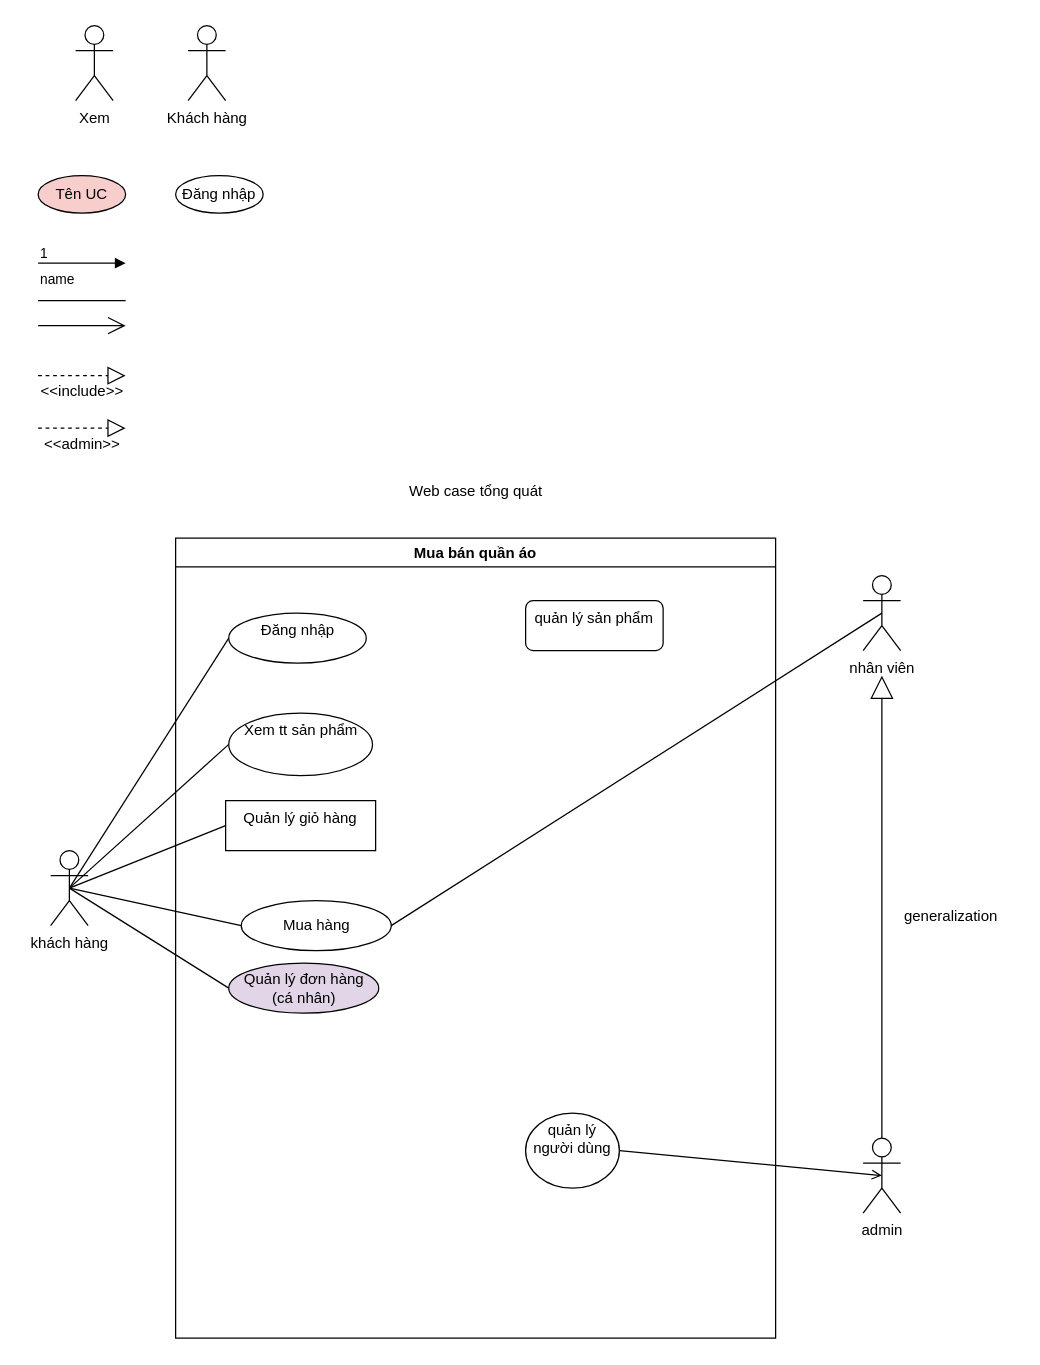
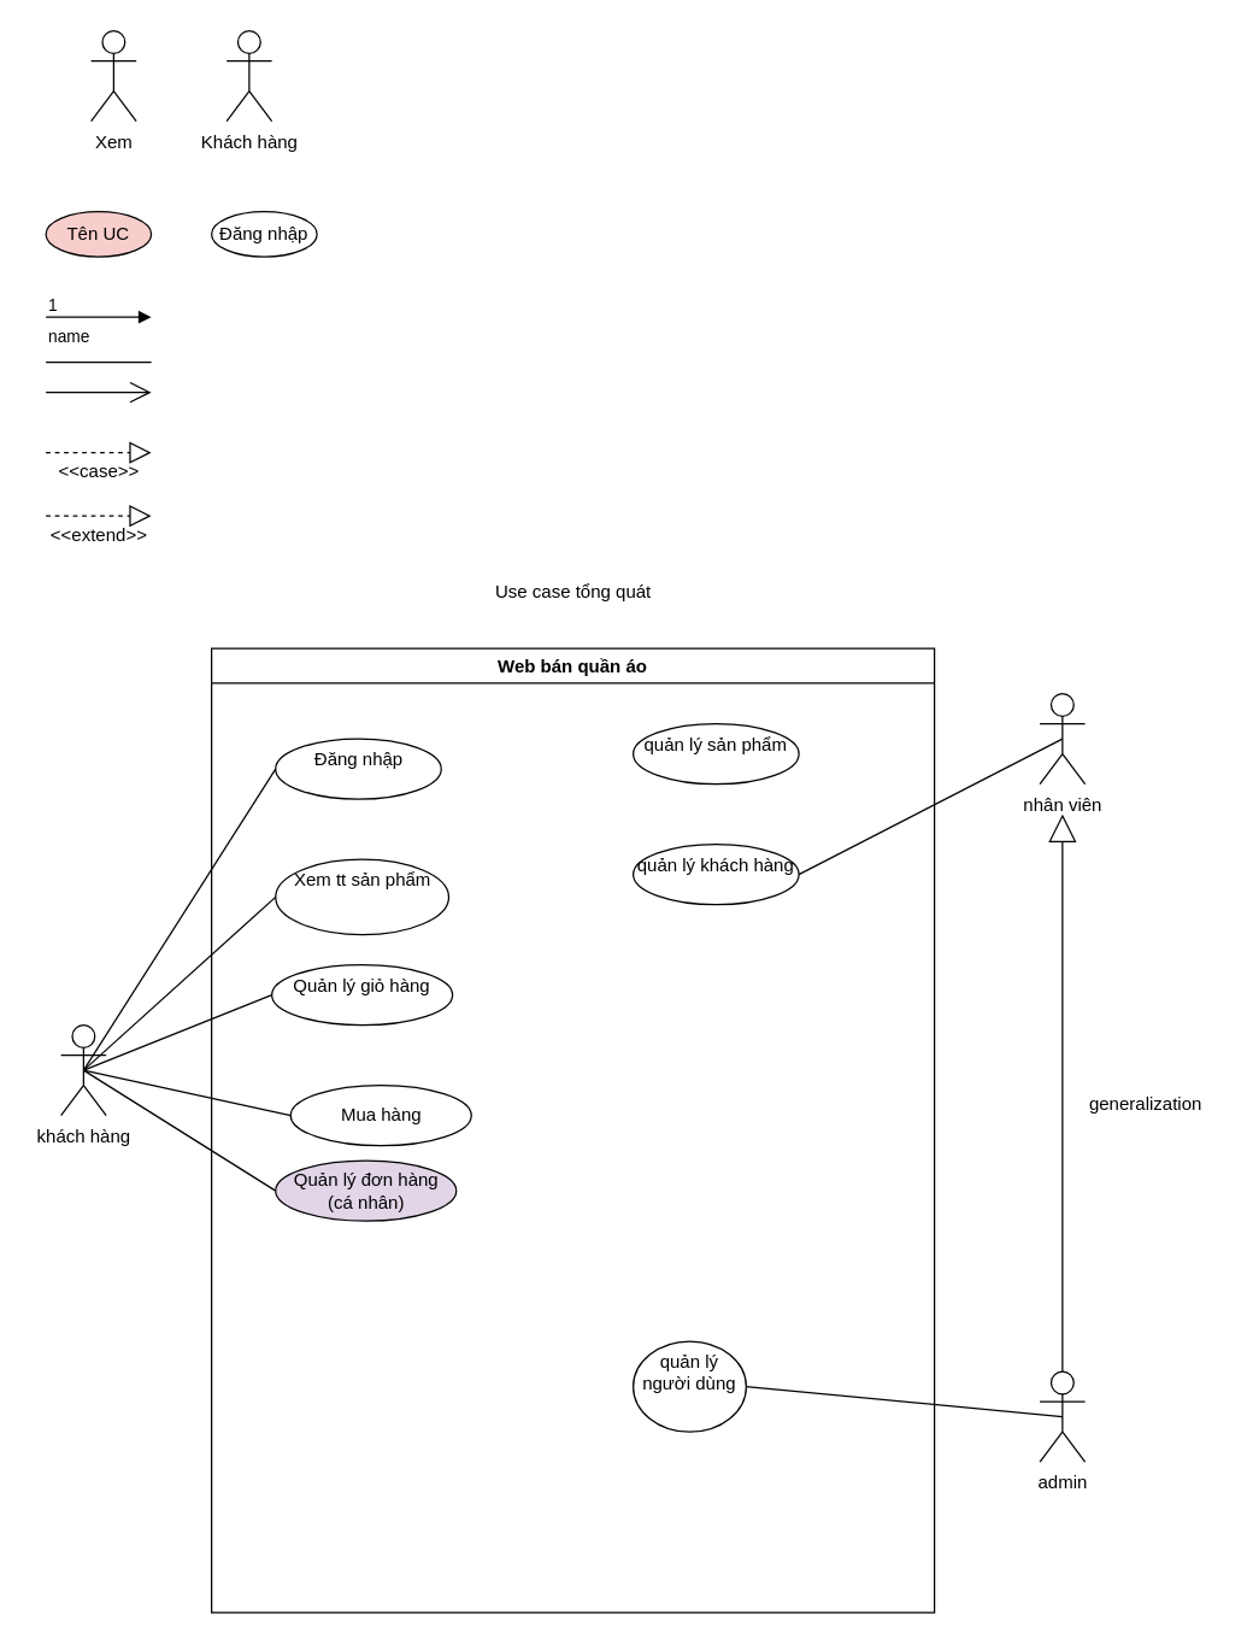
  <mxCell id="0" />
  <mxCell id="1" parent="0" />
  <mxCell id="2" value="Xem" style="shape=umlActor;verticalLabelPosition=bottom;verticalAlign=top;html=1;outlineConnect=0;" vertex="1" parent="1"><mxGeometry x="60" y="20" width="30" height="60" as="geometry" /></mxCell>
  <mxCell id="3" value="Khách hàng" style="shape=umlActor;verticalLabelPosition=bottom;verticalAlign=top;html=1;outlineConnect=0;" vertex="1" parent="1"><mxGeometry x="150" y="20" width="30" height="60" as="geometry" /></mxCell>
  <mxCell id="4" value="Tên UC" style="ellipse;whiteSpace=wrap;html=1;fillColor=#f8cecc;" vertex="1" parent="1"><mxGeometry x="30" y="140" width="70" height="30" as="geometry" /></mxCell>
  <mxCell id="5" value="Đăng nhập" style="ellipse;whiteSpace=wrap;html=1;" vertex="1" parent="1"><mxGeometry x="140" y="140" width="70" height="30" as="geometry" /></mxCell>
  <mxCell id="6" value="" style="endArrow=none;html=1;rounded=0;" edge="1" parent="1"><mxGeometry width="50" height="50" relative="1" as="geometry"><mxPoint x="30" y="240" as="sourcePoint" /><mxPoint x="100" y="240" as="targetPoint" /></mxGeometry></mxCell>
  <mxCell id="7" value="" style="endArrow=block;dashed=1;endFill=0;endSize=12;html=1;rounded=0;" edge="1" parent="1"><mxGeometry width="160" relative="1" as="geometry"><mxPoint x="30" y="300" as="sourcePoint" /><mxPoint x="100" y="300" as="targetPoint" /></mxGeometry></mxCell>
- <mxCell id="8" value="&amp;lt;&amp;lt;include&amp;gt;&amp;gt;" style="text;html=1;align=center;verticalAlign=middle;resizable=0;points=[];autosize=1;strokeColor=none;fillColor=none;" vertex="1" parent="1"><mxGeometry x="20" y="298" width="90" height="30" as="geometry" /></mxCell>
+ <mxCell id="8" value="&amp;lt;&amp;lt;case&amp;gt;&amp;gt;" style="text;html=1;align=center;verticalAlign=middle;resizable=0;points=[];autosize=1;strokeColor=none;fillColor=none;" vertex="1" parent="1"><mxGeometry x="20" y="298" width="90" height="30" as="geometry" /></mxCell>
  <mxCell id="9" value="" style="endArrow=block;dashed=1;endFill=0;endSize=12;html=1;rounded=0;" edge="1" parent="1"><mxGeometry width="160" relative="1" as="geometry"><mxPoint x="30" y="342" as="sourcePoint" /><mxPoint x="100" y="342" as="targetPoint" /></mxGeometry></mxCell>
- <mxCell id="10" value="&amp;lt;&amp;lt;admin&amp;gt;&amp;gt;" style="text;html=1;align=center;verticalAlign=middle;resizable=0;points=[];autosize=1;strokeColor=none;fillColor=none;" vertex="1" parent="1"><mxGeometry x="20" y="340" width="90" height="30" as="geometry" /></mxCell>
+ <mxCell id="10" value="&amp;lt;&amp;lt;extend&amp;gt;&amp;gt;" style="text;html=1;align=center;verticalAlign=middle;resizable=0;points=[];autosize=1;strokeColor=none;fillColor=none;" vertex="1" parent="1"><mxGeometry x="20" y="340" width="90" height="30" as="geometry" /></mxCell>
  <mxCell id="11" value="" style="endArrow=open;endFill=1;endSize=12;html=1;rounded=0;" edge="1" parent="1"><mxGeometry width="160" relative="1" as="geometry"><mxPoint x="30" y="260" as="sourcePoint" /><mxPoint x="100" y="260" as="targetPoint" /></mxGeometry></mxCell>
  <mxCell id="12" value="name" style="endArrow=block;endFill=1;html=1;edgeStyle=orthogonalEdgeStyle;align=left;verticalAlign=top;rounded=0;" edge="1" parent="1"><mxGeometry x="-1" relative="1" as="geometry"><mxPoint x="30" y="210" as="sourcePoint" /><mxPoint x="100" y="210" as="targetPoint" /></mxGeometry></mxCell>
  <mxCell id="13" value="1" style="edgeLabel;resizable=0;html=1;align=left;verticalAlign=bottom;" connectable="0" vertex="1" parent="12"><mxGeometry x="-1" relative="1" as="geometry" /></mxCell>
- <mxCell id="14" value="Mua bán quần áo" style="swimlane;" vertex="1" parent="1"><mxGeometry x="140" y="430" width="480" height="640" as="geometry" /></mxCell>
+ <mxCell id="14" value="Web bán quần áo" style="swimlane;" vertex="1" parent="1"><mxGeometry x="140" y="430" width="480" height="640" as="geometry" /></mxCell>
  <mxCell id="15" value="Đăng nhập" style="ellipse;whiteSpace=wrap;html=1;verticalAlign=top;" vertex="1" parent="14"><mxGeometry x="42.5" y="60" width="110" height="40" as="geometry" /></mxCell>
  <mxCell id="16" value="Xem tt sản phẩm" style="ellipse;whiteSpace=wrap;html=1;verticalAlign=top;" vertex="1" parent="14"><mxGeometry x="42.5" y="140" width="115" height="50" as="geometry" /></mxCell>
- <mxCell id="17" value="Quản lý giỏ hàng" style="whiteSpace=wrap;html=1;verticalAlign=top;rounded=0;" vertex="1" parent="14"><mxGeometry x="40" y="210" width="120" height="40" as="geometry" /></mxCell>
+ <mxCell id="17" value="Quản lý giỏ hàng" style="ellipse;whiteSpace=wrap;html=1;verticalAlign=top;" vertex="1" parent="14"><mxGeometry x="40" y="210" width="120" height="40" as="geometry" /></mxCell>
  <mxCell id="18" value="Mua hàng" style="ellipse;whiteSpace=wrap;html=1;" vertex="1" parent="14"><mxGeometry x="52.5" y="290" width="120" height="40" as="geometry" /></mxCell>
  <mxCell id="19" value="Quản lý đơn hàng&lt;div&gt;(cá nhân)&lt;/div&gt;" style="ellipse;whiteSpace=wrap;html=1;fillColor=#e1d5e7;" vertex="1" parent="14"><mxGeometry x="42.5" y="340" width="120" height="40" as="geometry" /></mxCell>
- <mxCell id="20" value="quản lý sản phẩm" style="whiteSpace=wrap;html=1;verticalAlign=top;rounded=1;" vertex="1" parent="14"><mxGeometry x="280" y="50" width="110" height="40" as="geometry" /></mxCell>
+ <mxCell id="20" value="quản lý sản phẩm" style="ellipse;whiteSpace=wrap;html=1;verticalAlign=top;" vertex="1" parent="14"><mxGeometry x="280" y="50" width="110" height="40" as="geometry" /></mxCell>
+ <mxCell id="21" value="quản lý khách hàng" style="ellipse;whiteSpace=wrap;html=1;verticalAlign=top;" vertex="1" parent="14"><mxGeometry x="280" y="130" width="110" height="40" as="geometry" /></mxCell>
  <mxCell id="22" value="quản lý người dùng" style="ellipse;whiteSpace=wrap;html=1;verticalAlign=top;" vertex="1" parent="14"><mxGeometry x="280" y="460" width="75" height="60" as="geometry" /></mxCell>
  <mxCell id="23" value="nhân viên" style="shape=umlActor;verticalLabelPosition=bottom;verticalAlign=top;html=1;outlineConnect=0;" vertex="1" parent="1"><mxGeometry x="690" y="460" width="30" height="60" as="geometry" /></mxCell>
  <mxCell id="24" value="admin" style="shape=umlActor;verticalLabelPosition=bottom;verticalAlign=top;html=1;outlineConnect=0;" vertex="1" parent="1"><mxGeometry x="690" y="910" width="30" height="60" as="geometry" /></mxCell>
  <mxCell id="25" value="khách hàng" style="shape=umlActor;verticalLabelPosition=bottom;verticalAlign=top;html=1;outlineConnect=0;" vertex="1" parent="1"><mxGeometry x="40" y="680" width="30" height="60" as="geometry" /></mxCell>
- <mxCell id="26" value="Web case tổng quát" style="text;html=1;align=center;verticalAlign=middle;resizable=0;points=[];autosize=1;strokeColor=none;fillColor=none;" vertex="1" parent="1"><mxGeometry x="315" y="378" width="130" height="30" as="geometry" /></mxCell>
+ <mxCell id="26" value="Use case tổng quát" style="text;html=1;align=center;verticalAlign=middle;resizable=0;points=[];autosize=1;strokeColor=none;fillColor=none;" vertex="1" parent="1"><mxGeometry x="315" y="378" width="130" height="30" as="geometry" /></mxCell>
  <mxCell id="27" value="" style="endArrow=none;html=1;rounded=0;entryX=0;entryY=0.5;entryDx=0;entryDy=0;exitX=0.5;exitY=0.5;exitDx=0;exitDy=0;exitPerimeter=0;" edge="1" parent="1" source="25" target="15"><mxGeometry width="50" height="50" relative="1" as="geometry"><mxPoint x="70" y="620" as="sourcePoint" /><mxPoint x="120" y="570" as="targetPoint" /></mxGeometry></mxCell>
  <mxCell id="28" value="" style="endArrow=none;html=1;rounded=0;entryX=0;entryY=0.5;entryDx=0;entryDy=0;exitX=0.5;exitY=0.5;exitDx=0;exitDy=0;exitPerimeter=0;" edge="1" parent="1" source="25" target="16"><mxGeometry width="50" height="50" relative="1" as="geometry"><mxPoint x="65" y="720" as="sourcePoint" /><mxPoint x="193" y="520" as="targetPoint" /></mxGeometry></mxCell>
  <mxCell id="29" value="" style="endArrow=none;html=1;rounded=0;entryX=0;entryY=0.5;entryDx=0;entryDy=0;exitX=0.5;exitY=0.5;exitDx=0;exitDy=0;exitPerimeter=0;" edge="1" parent="1" source="25" target="17"><mxGeometry width="50" height="50" relative="1" as="geometry"><mxPoint x="65" y="720" as="sourcePoint" /><mxPoint x="193" y="595" as="targetPoint" /></mxGeometry></mxCell>
  <mxCell id="30" value="" style="endArrow=none;html=1;rounded=0;entryX=0;entryY=0.5;entryDx=0;entryDy=0;exitX=0.5;exitY=0.5;exitDx=0;exitDy=0;exitPerimeter=0;" edge="1" parent="1" source="25" target="18"><mxGeometry width="50" height="50" relative="1" as="geometry"><mxPoint x="65" y="720" as="sourcePoint" /><mxPoint x="190" y="670" as="targetPoint" /></mxGeometry></mxCell>
  <mxCell id="31" value="" style="endArrow=none;html=1;rounded=0;entryX=0;entryY=0.5;entryDx=0;entryDy=0;exitX=0.5;exitY=0.5;exitDx=0;exitDy=0;exitPerimeter=0;" edge="1" parent="1" source="25" target="19"><mxGeometry width="50" height="50" relative="1" as="geometry"><mxPoint x="65" y="720" as="sourcePoint" /><mxPoint x="193" y="730" as="targetPoint" /></mxGeometry></mxCell>
- <mxCell id="33" value="" style="endArrow=open;html=1;rounded=0;entryX=0.5;entryY=0.5;entryDx=0;entryDy=0;entryPerimeter=0;exitX=1;exitY=0.5;exitDx=0;exitDy=0;" edge="1" parent="1" source="22" target="24"><mxGeometry width="50" height="50" relative="1" as="geometry"><mxPoint x="515" y="970" as="sourcePoint" /><mxPoint x="690" y="800" as="targetPoint" /></mxGeometry></mxCell>
+ <mxCell id="32" value="" style="endArrow=none;html=1;rounded=0;entryX=0.5;entryY=0.5;entryDx=0;entryDy=0;entryPerimeter=0;exitX=1;exitY=0.5;exitDx=0;exitDy=0;" edge="1" parent="1" source="21" target="23"><mxGeometry width="50" height="50" relative="1" as="geometry"><mxPoint x="540" y="510" as="sourcePoint" /><mxPoint x="715" y="500" as="targetPoint" /></mxGeometry></mxCell>
+ <mxCell id="33" value="" style="endArrow=none;html=1;rounded=0;entryX=0.5;entryY=0.5;entryDx=0;entryDy=0;entryPerimeter=0;exitX=1;exitY=0.5;exitDx=0;exitDy=0;" edge="1" parent="1" source="22" target="24"><mxGeometry width="50" height="50" relative="1" as="geometry"><mxPoint x="515" y="970" as="sourcePoint" /><mxPoint x="690" y="800" as="targetPoint" /></mxGeometry></mxCell>
  <mxCell id="34" value="" style="endArrow=block;endSize=16;endFill=0;html=1;rounded=0;exitX=0.5;exitY=0;exitDx=0;exitDy=0;exitPerimeter=0;" edge="1" parent="1" source="24"><mxGeometry width="160" relative="1" as="geometry"><mxPoint x="420" y="730" as="sourcePoint" /><mxPoint x="705" y="540" as="targetPoint" /></mxGeometry></mxCell>
- <mxCell id="35" value="" style="endArrow=none;html=1;rounded=0;entryX=0.5;entryY=0.5;entryDx=0;entryDy=0;entryPerimeter=0;exitX=1;exitY=0.5;exitDx=0;exitDy=0;" edge="1" parent="1" source="18" target="23"><mxGeometry width="50" height="50" relative="1" as="geometry"><mxPoint x="540" y="590" as="sourcePoint" /><mxPoint x="715" y="500" as="targetPoint" /></mxGeometry></mxCell>
  <mxCell id="36" value="generalization" style="text;html=1;align=center;verticalAlign=middle;resizable=0;points=[];autosize=1;strokeColor=none;fillColor=none;" vertex="1" parent="1"><mxGeometry x="710" y="718" width="100" height="30" as="geometry" /></mxCell>
